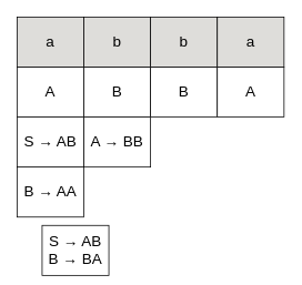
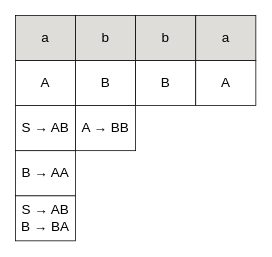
  <mxCell id="0" />
  <mxCell id="1" parent="0" />
- <mxCell id="2" value="S → AB&lt;div style=&quot;font-size: 18px;&quot;&gt;B → BA&lt;/div&gt;" style="whiteSpace=wrap;html=1;fontSize=18;" parent="1" vertex="1"><mxGeometry x="50" y="270" width="80" height="60" as="geometry" /></mxCell>
+ <mxCell id="2" value="S → AB&lt;div style=&quot;font-size: 18px;&quot;&gt;B → BA&lt;/div&gt;" style="whiteSpace=wrap;html=1;fontSize=18;" parent="1" vertex="1"><mxGeometry x="20" y="260" width="80" height="60" as="geometry" /></mxCell>
  <mxCell id="3" value="B → AA" style="whiteSpace=wrap;html=1;fontSize=18;" parent="1" vertex="1"><mxGeometry x="20" y="200" width="80" height="60" as="geometry" /></mxCell>
  <mxCell id="4" value="S → AB" style="whiteSpace=wrap;html=1;fontSize=18;" parent="1" vertex="1"><mxGeometry x="20" y="140" width="80" height="60" as="geometry" /></mxCell>
  <mxCell id="5" value="A → BB" style="whiteSpace=wrap;html=1;fontSize=18;" parent="1" vertex="1"><mxGeometry x="100" y="140" width="80" height="60" as="geometry" /></mxCell>
  <mxCell id="6" value="A" style="whiteSpace=wrap;html=1;fontSize=18;" parent="1" vertex="1"><mxGeometry x="20" y="80" width="80" height="60" as="geometry" /></mxCell>
  <mxCell id="7" value="B" style="whiteSpace=wrap;html=1;fontSize=18;" parent="1" vertex="1"><mxGeometry x="100" y="80" width="80" height="60" as="geometry" /></mxCell>
  <mxCell id="8" value="B" style="whiteSpace=wrap;html=1;fontSize=18;" parent="1" vertex="1"><mxGeometry x="180" y="80" width="80" height="60" as="geometry" /></mxCell>
  <mxCell id="9" value="A" style="whiteSpace=wrap;html=1;fontSize=18;" parent="1" vertex="1"><mxGeometry x="260" y="80" width="80" height="60" as="geometry" /></mxCell>
  <mxCell id="10" value="a" style="whiteSpace=wrap;html=1;fillColor=#deddda;fontSize=18;" parent="1" vertex="1"><mxGeometry x="20" y="20" width="80" height="60" as="geometry" /></mxCell>
  <mxCell id="11" value="b" style="whiteSpace=wrap;html=1;fillColor=#deddda;fontSize=18;" parent="1" vertex="1"><mxGeometry x="100" y="20" width="80" height="60" as="geometry" /></mxCell>
  <mxCell id="12" value="b" style="whiteSpace=wrap;html=1;fillColor=#deddda;fontSize=18;" parent="1" vertex="1"><mxGeometry x="180" y="20" width="80" height="60" as="geometry" /></mxCell>
  <mxCell id="13" value="a" style="whiteSpace=wrap;html=1;fillColor=#deddda;fontSize=18;" parent="1" vertex="1"><mxGeometry x="260" y="20" width="80" height="60" as="geometry" /></mxCell>
